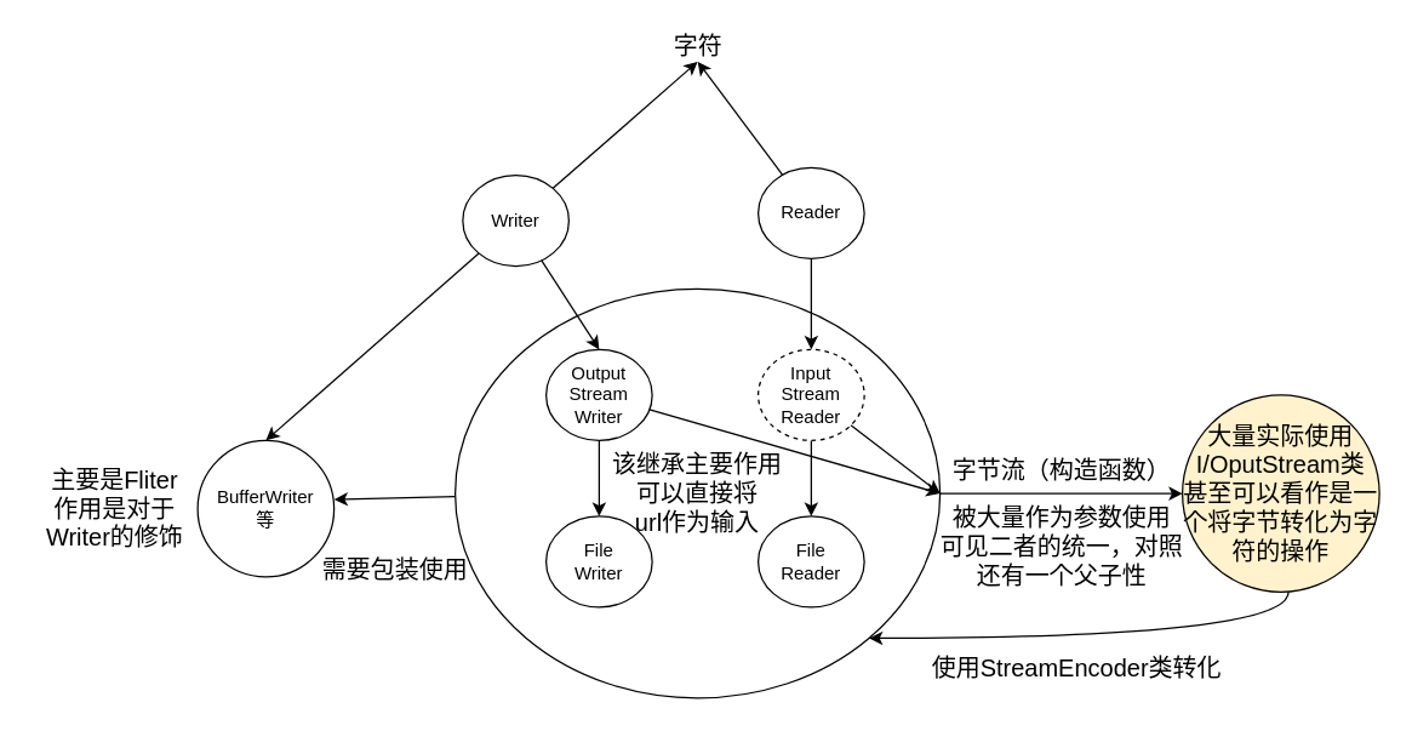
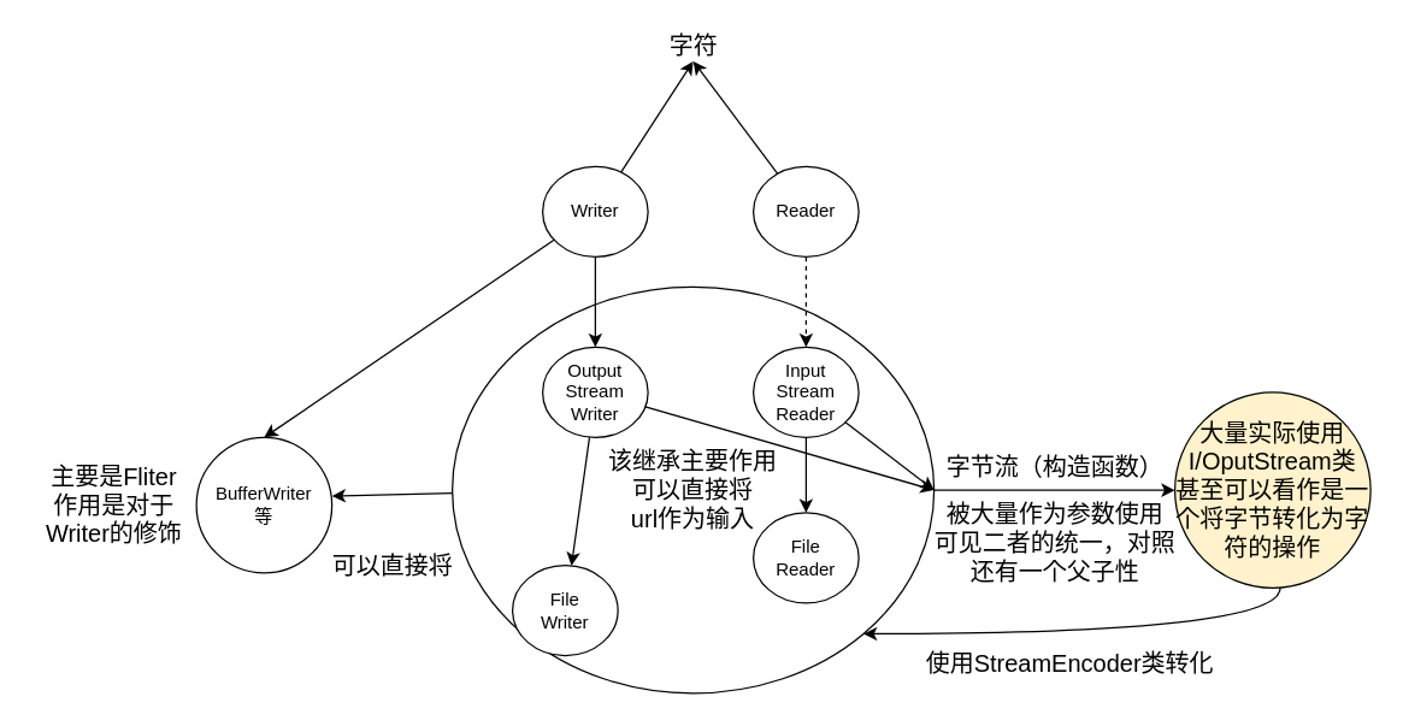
  <mxCell id="0" />
  <mxCell id="1" parent="0" />
  <mxCell id="2" style="edgeStyle=none;html=1;entryX=1;entryY=0.433;entryDx=0;entryDy=0;entryPerimeter=0;fontSize=16;" edge="1" parent="1" source="4" target="21"><mxGeometry relative="1" as="geometry" /></mxCell>
  <mxCell id="3" style="edgeStyle=none;html=1;fontSize=16;entryX=0;entryY=0.5;entryDx=0;entryDy=0;" edge="1" parent="1" source="4" target="25"><mxGeometry relative="1" as="geometry"><mxPoint x="760" y="325" as="targetPoint" /></mxGeometry></mxCell>
  <mxCell id="4" value="该继承主要作用&lt;br&gt;可以直接将&lt;br&gt;url作为输入" style="ellipse;whiteSpace=wrap;html=1;fontSize=16;" vertex="1" parent="1"><mxGeometry x="300" y="190" width="320" height="270" as="geometry" /></mxCell>
  <mxCell id="5" style="edgeStyle=none;html=1;" edge="1" parent="1" source="8"><mxGeometry relative="1" as="geometry"><mxPoint x="460" y="40" as="targetPoint" /></mxGeometry></mxCell>
  <mxCell id="6" style="edgeStyle=none;html=1;fontSize=16;" edge="1" parent="1" source="8"><mxGeometry relative="1" as="geometry"><mxPoint x="395" y="230" as="targetPoint" /></mxGeometry></mxCell>
  <mxCell id="7" style="edgeStyle=none;html=1;entryX=0.5;entryY=0;entryDx=0;entryDy=0;fontSize=16;" edge="1" parent="1" source="8" target="21"><mxGeometry relative="1" as="geometry" /></mxCell>
- <mxCell id="8" value="Writer" style="ellipse;whiteSpace=wrap;html=1;" vertex="1" parent="1"><mxGeometry x="305" y="115" width="70" height="60" as="geometry" /></mxCell>
+ <mxCell id="8" value="Writer" style="ellipse;whiteSpace=wrap;html=1;" vertex="1" parent="1"><mxGeometry x="360" y="110" width="70" height="60" as="geometry" /></mxCell>
  <mxCell id="9" style="edgeStyle=none;html=1;" edge="1" parent="1" source="11"><mxGeometry relative="1" as="geometry"><mxPoint x="460" y="40" as="targetPoint" /></mxGeometry></mxCell>
- <mxCell id="10" style="edgeStyle=none;html=1;entryX=0.5;entryY=0;entryDx=0;entryDy=0;fontSize=16;" edge="1" parent="1" source="11" target="18"><mxGeometry relative="1" as="geometry" /></mxCell>
+ <mxCell id="10" style="edgeStyle=none;html=1;entryX=0.5;entryY=0;entryDx=0;entryDy=0;fontSize=16;dashed=1;" edge="1" parent="1" source="11" target="18"><mxGeometry relative="1" as="geometry" /></mxCell>
  <mxCell id="11" value="Reader" style="ellipse;whiteSpace=wrap;html=1;" vertex="1" parent="1"><mxGeometry x="500" y="110" width="70" height="60" as="geometry" /></mxCell>
  <mxCell id="12" value="&lt;font style=&quot;font-size: 16px&quot;&gt;字符&lt;/font&gt;" style="text;html=1;align=center;verticalAlign=middle;resizable=0;points=[];autosize=1;strokeColor=none;fillColor=none;" vertex="1" parent="1"><mxGeometry x="435" y="20" width="50" height="20" as="geometry" /></mxCell>
  <mxCell id="13" style="edgeStyle=none;html=1;fontSize=16;" edge="1" parent="1" source="15" target="19"><mxGeometry relative="1" as="geometry" /></mxCell>
  <mxCell id="14" style="edgeStyle=none;html=1;entryX=1;entryY=0.5;entryDx=0;entryDy=0;fontSize=16;" edge="1" parent="1" source="15" target="4"><mxGeometry relative="1" as="geometry" /></mxCell>
  <mxCell id="15" value="Output&lt;br&gt;Stream&lt;br&gt;Writer" style="ellipse;whiteSpace=wrap;html=1;" vertex="1" parent="1"><mxGeometry x="360" y="230" width="70" height="60" as="geometry" /></mxCell>
  <mxCell id="16" style="edgeStyle=none;html=1;fontSize=16;" edge="1" parent="1" source="18" target="20"><mxGeometry relative="1" as="geometry" /></mxCell>
  <mxCell id="17" style="edgeStyle=none;html=1;fontSize=16;entryX=1;entryY=0.5;entryDx=0;entryDy=0;" edge="1" parent="1" source="18" target="4"><mxGeometry relative="1" as="geometry" /></mxCell>
- <mxCell id="18" value="Input&lt;br&gt;Stream&lt;br&gt;Reader" style="ellipse;whiteSpace=wrap;html=1;dashed=1;" vertex="1" parent="1"><mxGeometry x="500" y="230" width="70" height="60" as="geometry" /></mxCell>
- <mxCell id="19" value="File&lt;br&gt;Writer" style="ellipse;whiteSpace=wrap;html=1;" vertex="1" parent="1"><mxGeometry x="360" y="340" width="70" height="60" as="geometry" /></mxCell>
+ <mxCell id="18" value="Input&lt;br&gt;Stream&lt;br&gt;Reader" style="ellipse;whiteSpace=wrap;html=1;" vertex="1" parent="1"><mxGeometry x="500" y="230" width="70" height="60" as="geometry" /></mxCell>
+ <mxCell id="19" value="File&lt;br&gt;Writer" style="ellipse;whiteSpace=wrap;html=1;" vertex="1" parent="1"><mxGeometry x="340" y="375" width="70" height="60" as="geometry" /></mxCell>
  <mxCell id="20" value="File&lt;br&gt;Reader" style="ellipse;whiteSpace=wrap;html=1;" vertex="1" parent="1"><mxGeometry x="500" y="340" width="70" height="60" as="geometry" /></mxCell>
  <mxCell id="21" value="BufferWriter&lt;br&gt;等" style="ellipse;whiteSpace=wrap;html=1;" vertex="1" parent="1"><mxGeometry x="130" y="290" width="90" height="90" as="geometry" /></mxCell>
  <mxCell id="22" value="主要是Fliter&lt;br&gt;作用是对于&lt;br&gt;Writer的修饰" style="text;html=1;align=center;verticalAlign=middle;resizable=0;points=[];autosize=1;strokeColor=none;fillColor=none;fontSize=16;" vertex="1" parent="1"><mxGeometry x="20" y="305" width="110" height="60" as="geometry" /></mxCell>
- <mxCell id="23" value="需要包装使用" style="text;html=1;align=center;verticalAlign=middle;resizable=0;points=[];autosize=1;strokeColor=none;fillColor=none;fontSize=16;" vertex="1" parent="1"><mxGeometry x="205" y="365" width="110" height="20" as="geometry" /></mxCell>
+ <mxCell id="23" value="可以直接将" style="text;html=1;align=center;verticalAlign=middle;resizable=0;points=[];autosize=1;strokeColor=none;fillColor=none;fontSize=16;" vertex="1" parent="1"><mxGeometry x="205" y="365" width="110" height="20" as="geometry" /></mxCell>
  <mxCell id="24" style="edgeStyle=orthogonalEdgeStyle;html=1;fontSize=16;entryX=1;entryY=1;entryDx=0;entryDy=0;curved=1;" edge="1" parent="1" source="25" target="4"><mxGeometry relative="1" as="geometry"><mxPoint x="845" y="470" as="targetPoint" /><Array as="points"><mxPoint x="850" y="420" /></Array></mxGeometry></mxCell>
  <mxCell id="25" value="大量实际使用I/OputStream类&lt;br&gt;甚至可以看作是一个将字节转化为字符的操作" style="ellipse;whiteSpace=wrap;html=1;aspect=fixed;fontSize=16;fillColor=#fff2cc;" vertex="1" parent="1"><mxGeometry x="780" y="260" width="130" height="130" as="geometry" /></mxCell>
  <mxCell id="26" value="字节流（构造函数）" style="text;html=1;align=center;verticalAlign=middle;resizable=0;points=[];autosize=1;strokeColor=none;fillColor=none;fontSize=16;" vertex="1" parent="1"><mxGeometry x="620" y="300" width="160" height="20" as="geometry" /></mxCell>
  <mxCell id="27" value="被大量作为参数使用&lt;br&gt;可见二者的统一，对照&lt;br&gt;还有一个父子性" style="text;html=1;align=center;verticalAlign=middle;resizable=0;points=[];autosize=1;strokeColor=none;fillColor=none;fontSize=16;" vertex="1" parent="1"><mxGeometry x="610" y="330" width="180" height="60" as="geometry" /></mxCell>
  <mxCell id="28" value="使用StreamEncoder类转化&lt;br&gt;" style="text;html=1;align=center;verticalAlign=middle;resizable=0;points=[];autosize=1;strokeColor=none;fillColor=none;fontSize=16;" vertex="1" parent="1"><mxGeometry x="605" y="430" width="210" height="20" as="geometry" /></mxCell>
